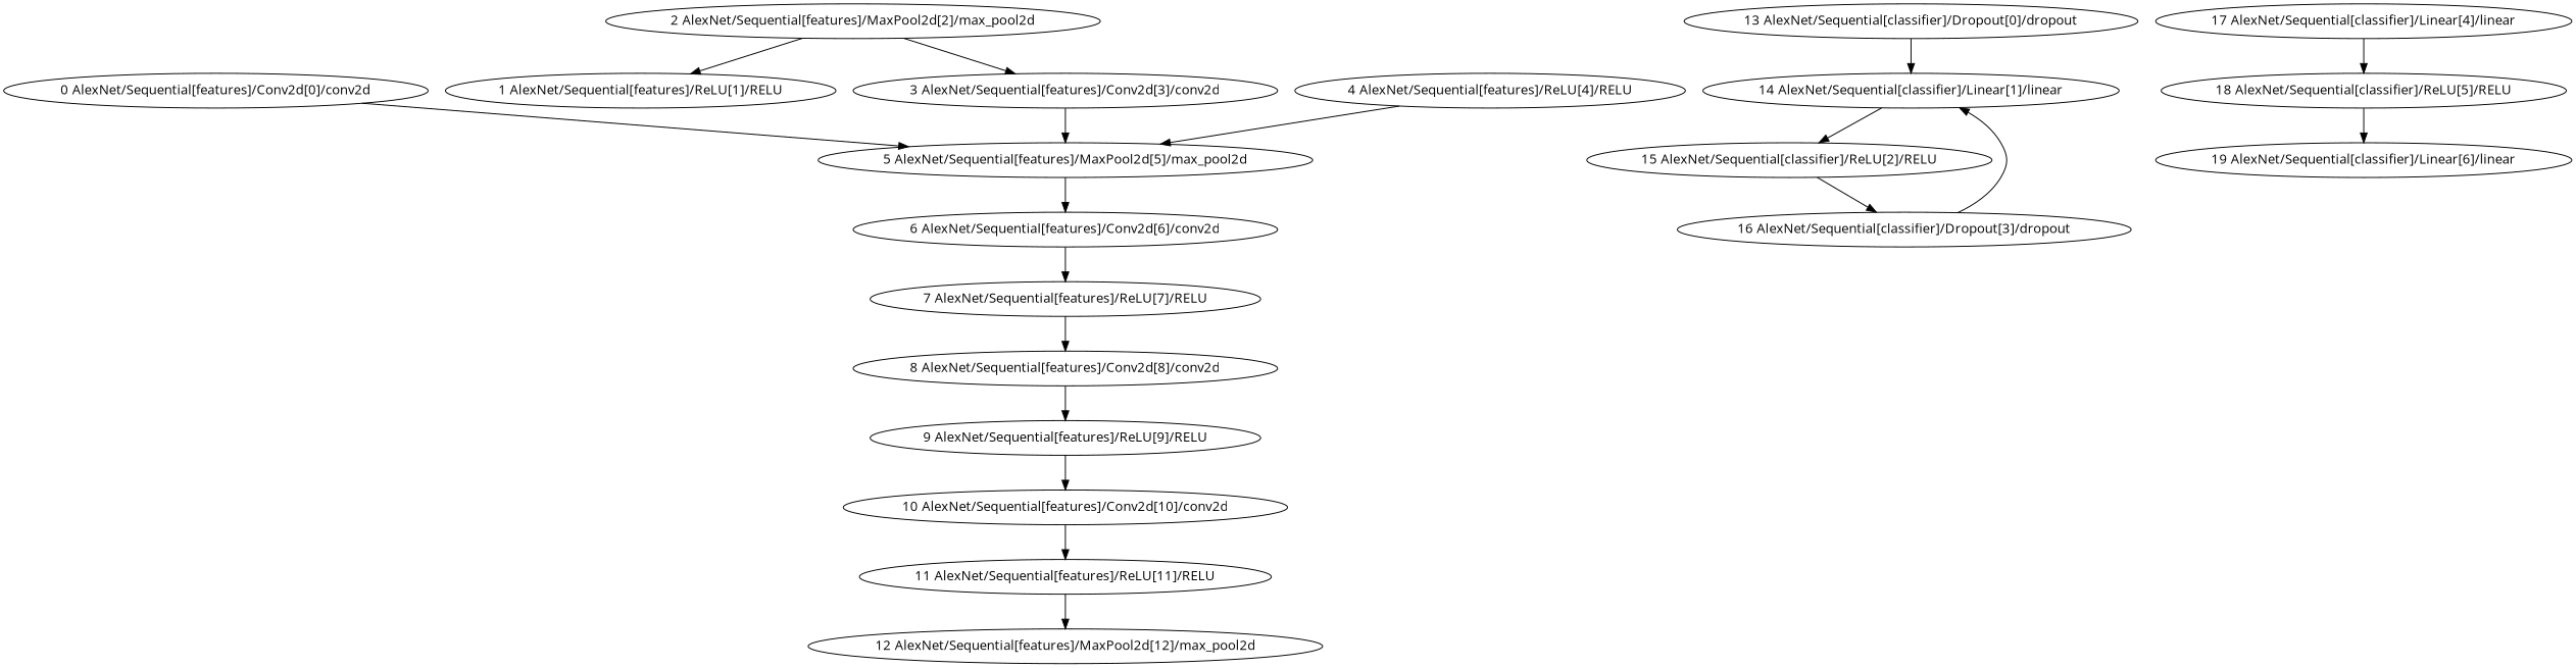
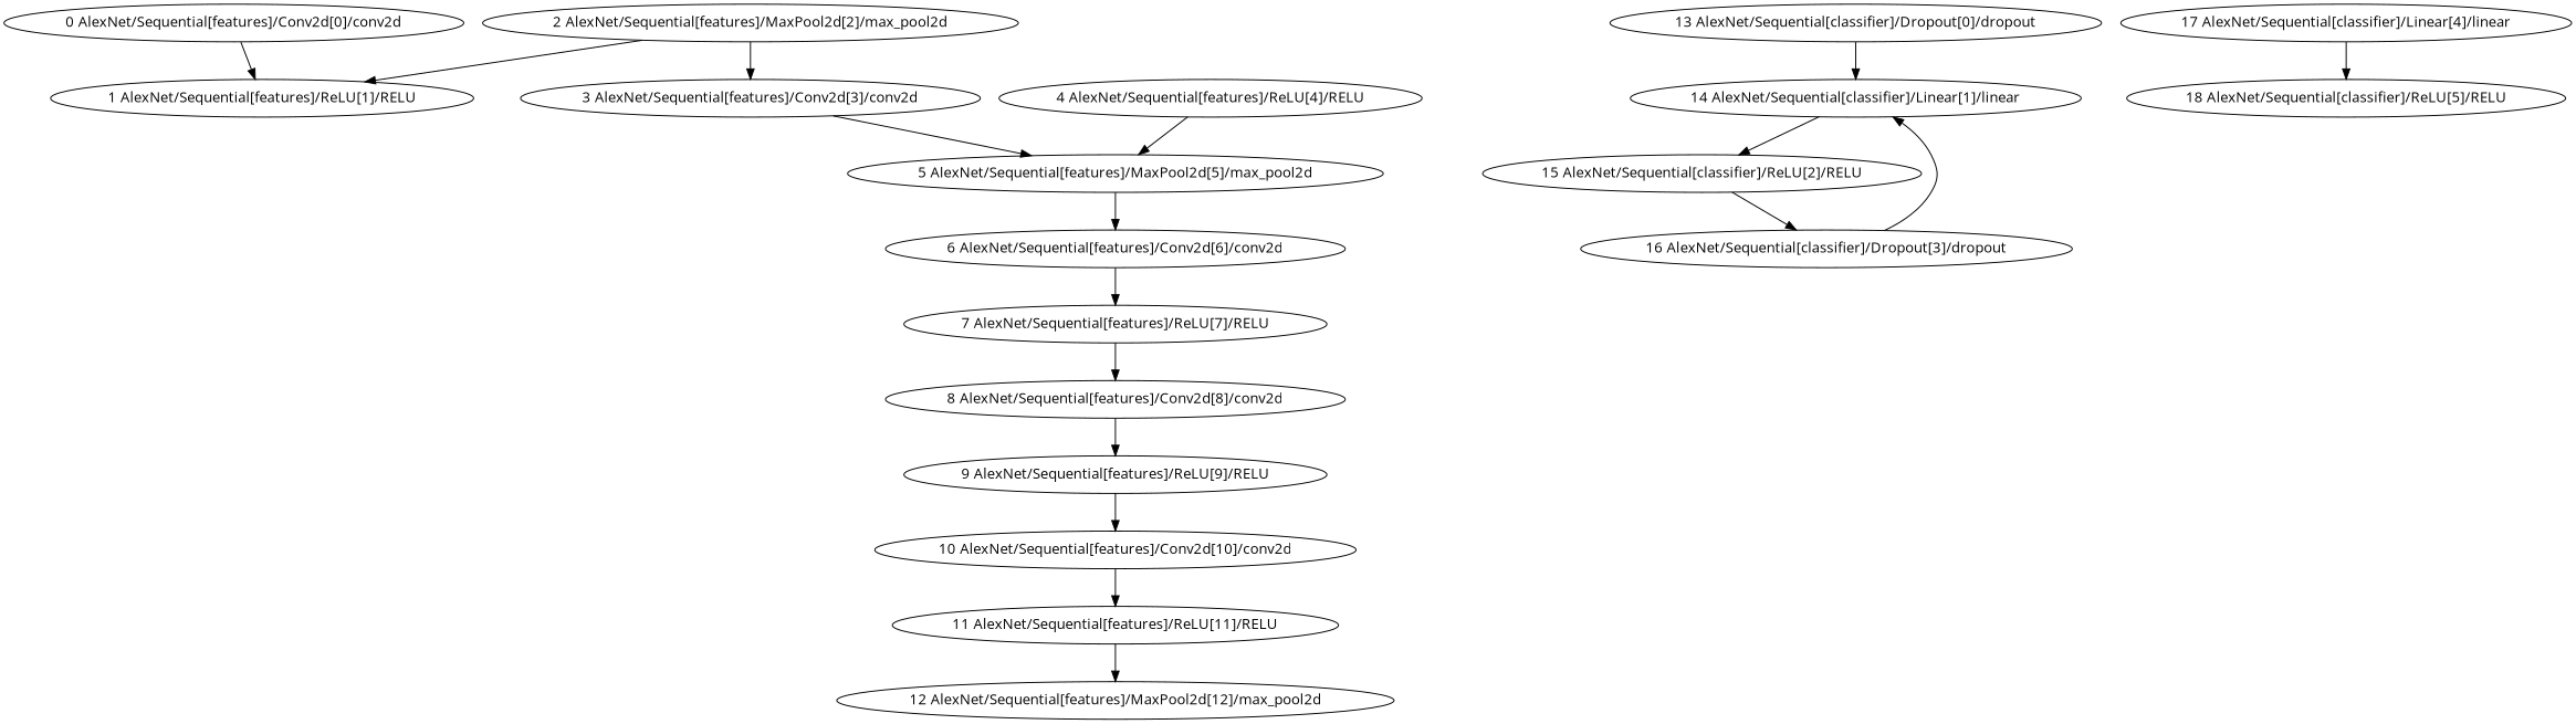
  strict digraph {
    fontname="Open Sans"
    node [fontname="Open Sans" type=RELU]
    edge [fontname="Open Sans"]
    "0 AlexNet/Sequential[features]/Conv2d[0]/conv2d" [scope="AlexNet/Sequential[features]/Conv2d[0]" type=conv2d]
    "1 AlexNet/Sequential[features]/ReLU[1]/RELU" [scope="AlexNet/Sequential[features]/ReLU[1]"]
    "2 AlexNet/Sequential[features]/MaxPool2d[2]/max_pool2d" [scope="AlexNet/Sequential[features]/MaxPool2d[2]" type=max_pool2d]
    "3 AlexNet/Sequential[features]/Conv2d[3]/conv2d" [scope="AlexNet/Sequential[features]/Conv2d[3]" type=conv2d]
    "5 AlexNet/Sequential[features]/MaxPool2d[5]/max_pool2d" [scope="AlexNet/Sequential[features]/MaxPool2d[5]" type=max_pool2d]
    "4 AlexNet/Sequential[features]/ReLU[4]/RELU" [scope="AlexNet/Sequential[features]/ReLU[4]"]
    "6 AlexNet/Sequential[features]/Conv2d[6]/conv2d" [scope="AlexNet/Sequential[features]/Conv2d[6]" type=conv2d]
    "7 AlexNet/Sequential[features]/ReLU[7]/RELU" [scope="AlexNet/Sequential[features]/ReLU[7]"]
    "8 AlexNet/Sequential[features]/Conv2d[8]/conv2d" [scope="AlexNet/Sequential[features]/Conv2d[8]" type=conv2d]
    "9 AlexNet/Sequential[features]/ReLU[9]/RELU" [scope="AlexNet/Sequential[features]/ReLU[9]"]
    "10 AlexNet/Sequential[features]/Conv2d[10]/conv2d" [scope="AlexNet/Sequential[features]/Conv2d[10]" type=conv2d]
    "11 AlexNet/Sequential[features]/ReLU[11]/RELU" [scope="AlexNet/Sequential[features]/ReLU[11]"]
    "12 AlexNet/Sequential[features]/MaxPool2d[12]/max_pool2d" [scope="AlexNet/Sequential[features]/MaxPool2d[12]" type=max_pool2d]
    "13 AlexNet/Sequential[classifier]/Dropout[0]/dropout" [scope="AlexNet/Sequential[classifier]/Dropout[0]" type=dropout]
    "14 AlexNet/Sequential[classifier]/Linear[1]/linear" [scope="AlexNet/Sequential[classifier]/Linear[1]" type=linear]
    "15 AlexNet/Sequential[classifier]/ReLU[2]/RELU" [scope="AlexNet/Sequential[classifier]/ReLU[2]"]
    "16 AlexNet/Sequential[classifier]/Dropout[3]/dropout" [scope="AlexNet/Sequential[classifier]/Dropout[3]" type=dropout]
    "17 AlexNet/Sequential[classifier]/Linear[4]/linear" [scope="AlexNet/Sequential[classifier]/Linear[4]" type=linear]
    "18 AlexNet/Sequential[classifier]/ReLU[5]/RELU" [scope="AlexNet/Sequential[classifier]/ReLU[5]"]
-   "19 AlexNet/Sequential[classifier]/Linear[6]/linear" [scope="AlexNet/Sequential[classifier]/Linear[6]" type=linear]
-   "0 AlexNet/Sequential[features]/Conv2d[0]/conv2d" -> "5 AlexNet/Sequential[features]/MaxPool2d[5]/max_pool2d"
+   "0 AlexNet/Sequential[features]/Conv2d[0]/conv2d" -> "1 AlexNet/Sequential[features]/ReLU[1]/RELU"
    "2 AlexNet/Sequential[features]/MaxPool2d[2]/max_pool2d" -> "1 AlexNet/Sequential[features]/ReLU[1]/RELU"
    "2 AlexNet/Sequential[features]/MaxPool2d[2]/max_pool2d" -> "3 AlexNet/Sequential[features]/Conv2d[3]/conv2d"
    "3 AlexNet/Sequential[features]/Conv2d[3]/conv2d" -> "5 AlexNet/Sequential[features]/MaxPool2d[5]/max_pool2d"
    "5 AlexNet/Sequential[features]/MaxPool2d[5]/max_pool2d" -> "6 AlexNet/Sequential[features]/Conv2d[6]/conv2d"
    "4 AlexNet/Sequential[features]/ReLU[4]/RELU" -> "5 AlexNet/Sequential[features]/MaxPool2d[5]/max_pool2d"
    "6 AlexNet/Sequential[features]/Conv2d[6]/conv2d" -> "7 AlexNet/Sequential[features]/ReLU[7]/RELU"
    "7 AlexNet/Sequential[features]/ReLU[7]/RELU" -> "8 AlexNet/Sequential[features]/Conv2d[8]/conv2d"
    "8 AlexNet/Sequential[features]/Conv2d[8]/conv2d" -> "9 AlexNet/Sequential[features]/ReLU[9]/RELU"
    "9 AlexNet/Sequential[features]/ReLU[9]/RELU" -> "10 AlexNet/Sequential[features]/Conv2d[10]/conv2d"
    "10 AlexNet/Sequential[features]/Conv2d[10]/conv2d" -> "11 AlexNet/Sequential[features]/ReLU[11]/RELU"
    "11 AlexNet/Sequential[features]/ReLU[11]/RELU" -> "12 AlexNet/Sequential[features]/MaxPool2d[12]/max_pool2d"
    "13 AlexNet/Sequential[classifier]/Dropout[0]/dropout" -> "14 AlexNet/Sequential[classifier]/Linear[1]/linear"
    "14 AlexNet/Sequential[classifier]/Linear[1]/linear" -> "15 AlexNet/Sequential[classifier]/ReLU[2]/RELU"
    "15 AlexNet/Sequential[classifier]/ReLU[2]/RELU" -> "16 AlexNet/Sequential[classifier]/Dropout[3]/dropout"
    "16 AlexNet/Sequential[classifier]/Dropout[3]/dropout" -> "14 AlexNet/Sequential[classifier]/Linear[1]/linear"
    "17 AlexNet/Sequential[classifier]/Linear[4]/linear" -> "18 AlexNet/Sequential[classifier]/ReLU[5]/RELU"
-   "18 AlexNet/Sequential[classifier]/ReLU[5]/RELU" -> "19 AlexNet/Sequential[classifier]/Linear[6]/linear"
  }
